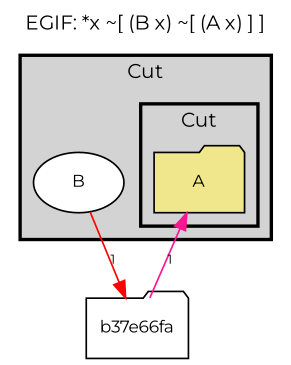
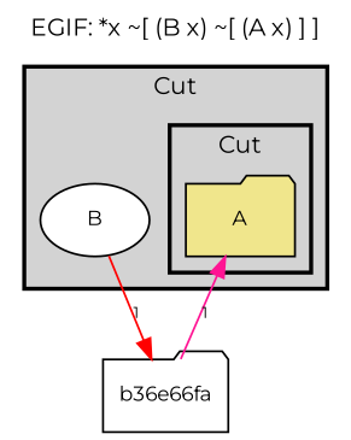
  digraph {
    compound=true
    fontname=Montserrat
    fontsize=12
    label="EGIF: *x ~[ (B x) ~[ (A x) ] ]"
    labelloc=t
    rankdir=TB
    node [fillcolor=white fontname=Montserrat fontsize=10 shape=folder style=filled]
    edge [fontname=Montserrat fontsize=8]
    n1 [fillcolor=khaki label=A]
    n2 [label=B shape=ellipse]
-   n3 [label=b37e66fa]
+   n3 [label=b36e66fa]
    subgraph cluster_1 {
      color=black
      fillcolor=lightgray
      label=Cut
      penwidth=2
      style=filled
      n2
      subgraph cluster_2 {
        color=black
        fillcolor=lightgray
        label=Cut
        penwidth=2
        style=filled
        n1
      }
    }
    n2 -> n3 [color=red label=1]
    n3 -> n1 [color=deeppink label=1]
  }
